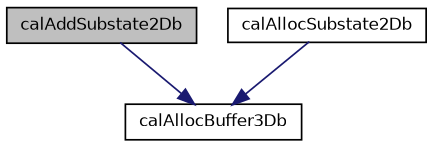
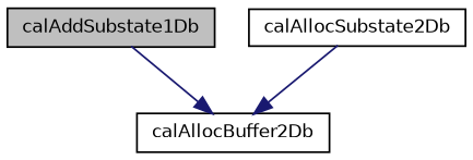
  digraph {
    rankdir=TB
    node [color=black fillcolor=white fontname=Helvetica fontsize=10 shape=record style=filled]
    edge [color=midnightblue fontname=Helvetica fontsize=10 labelfontname=Helvetica labelfontsize=10 style=solid]
-   n1 [fillcolor=grey75 fontcolor=black height=0.2 label=calAddSubstate2Db width=0.4]
-   n2 [height=0.2 label=calAllocBuffer3Db width=0.4]
+   n1 [fillcolor=grey75 fontcolor=black height=0.2 label=calAddSubstate1Db width=0.4]
+   n2 [height=0.2 label=calAllocBuffer2Db width=0.4]
    n3 [height=0.2 label=calAllocSubstate2Db width=0.4]
    n1 -> n2
    n3 -> n2
  }
